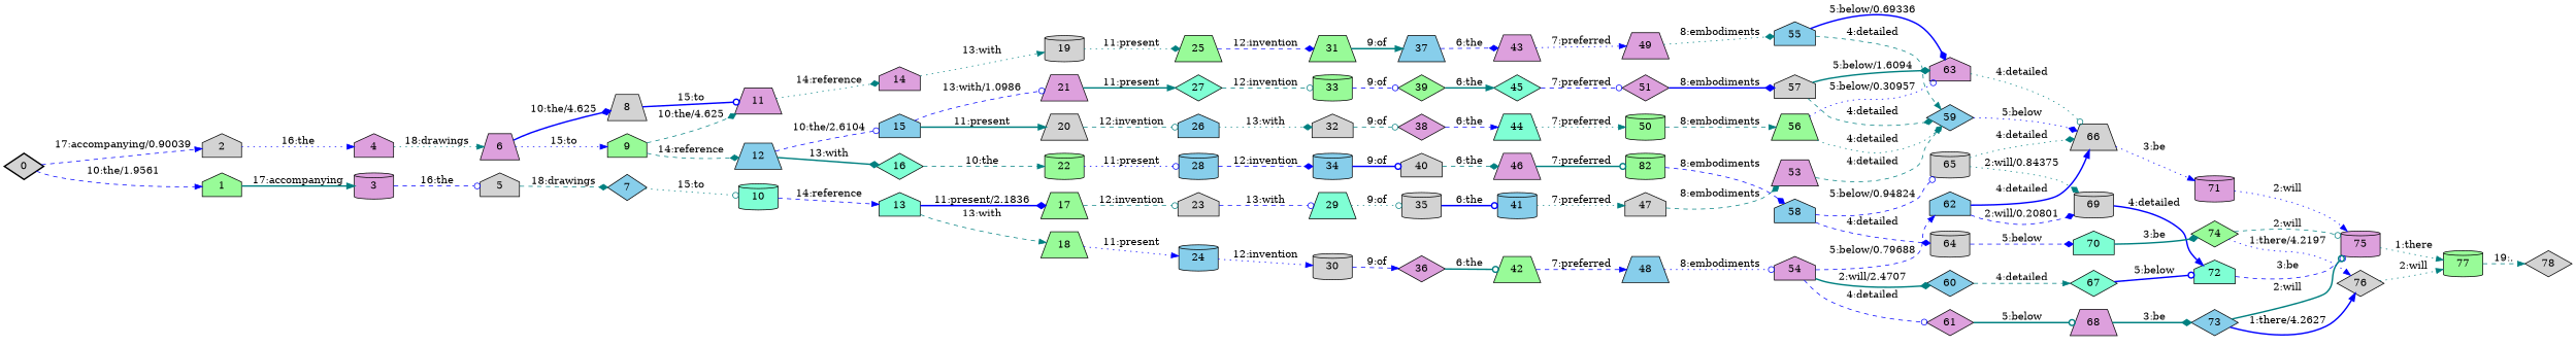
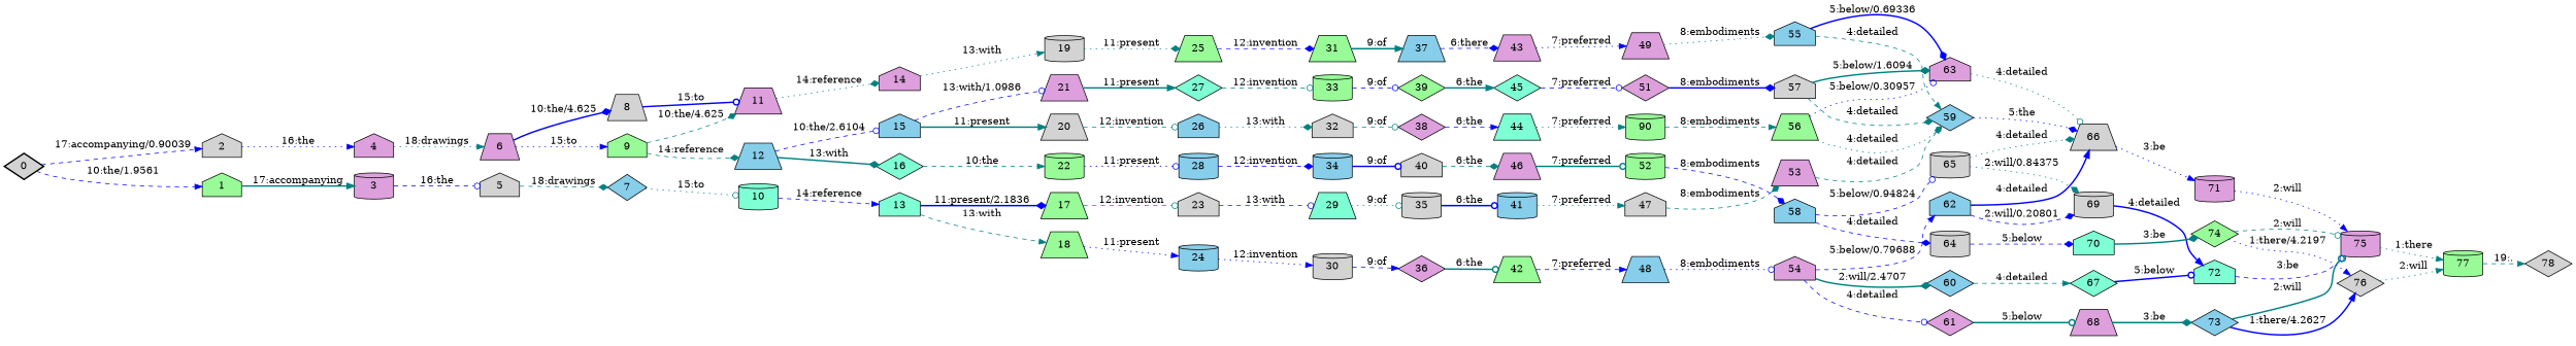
  digraph {
    nodesep=0.25
    rankdir=LR
    ranksep=0.4
    node [fillcolor=lightgrey fontsize=14 shape=trapezium style="solid,filled"]
    edge [arrowhead=normal color=teal fontsize=14 style=dashed]
    n1 [label=0 shape=diamond style="bold,filled"]
    n2 [fillcolor=palegreen label=1 shape=house]
    n3 [label=2 shape=house]
    n4 [fillcolor=plum label=3 shape=cylinder]
    n5 [fillcolor=plum label=4 shape=house]
    n6 [label=5 shape=house]
    n7 [fillcolor=plum label=6]
    n8 [fillcolor=skyblue label=7 shape=diamond]
    n9 [fillcolor=palegreen label=9 shape=house]
    n10 [label=8]
    n11 [fillcolor=aquamarine label=10 shape=cylinder]
    n12 [fillcolor=plum label=11]
    n13 [fillcolor=skyblue label=12]
    n14 [fillcolor=aquamarine label=13 shape=house]
    n15 [fillcolor=plum label=14 shape=house]
    n16 [fillcolor=aquamarine label=16 shape=diamond]
    n17 [fillcolor=skyblue label=15 shape=house]
    n18 [fillcolor=palegreen label=17]
    n19 [fillcolor=palegreen label=18]
    n20 [label=19 shape=cylinder]
    n21 [fillcolor=palegreen label=22 shape=cylinder]
    n22 [label=20]
    n23 [fillcolor=plum label=21]
    n24 [label=23 shape=house]
    n25 [fillcolor=skyblue label=24 shape=cylinder]
    n26 [fillcolor=palegreen label=25]
    n27 [fillcolor=skyblue label=28 shape=cylinder]
    n28 [fillcolor=skyblue label=26 shape=house]
    n29 [fillcolor=aquamarine label=27 shape=diamond]
    n30 [fillcolor=aquamarine label=29]
    n31 [label=30 shape=cylinder]
    n32 [fillcolor=palegreen label=31]
    n33 [label=32 shape=house]
    n34 [fillcolor=palegreen label=33 shape=cylinder]
    n35 [fillcolor=skyblue label=34 shape=cylinder]
    n36 [label=35 shape=cylinder]
    n37 [fillcolor=plum label=36 shape=diamond]
    n38 [fillcolor=skyblue label=37]
    n39 [fillcolor=plum label=38 shape=diamond]
    n40 [fillcolor=palegreen label=39 shape=diamond]
    n41 [label=40 shape=house]
    n42 [fillcolor=skyblue label=41 shape=cylinder]
    n43 [fillcolor=palegreen label=42]
    n44 [fillcolor=plum label=43]
    n45 [fillcolor=aquamarine label=44]
    n46 [fillcolor=aquamarine label=45 shape=diamond]
    n47 [fillcolor=plum label=46]
    n48 [label=47 shape=house]
    n49 [fillcolor=skyblue label=48]
    n50 [fillcolor=plum label=49]
-   n51 [fillcolor=palegreen label=50 shape=cylinder]
+   n51 [fillcolor=palegreen label=90 shape=cylinder]
    n52 [fillcolor=plum label=51 shape=diamond]
-   n53 [fillcolor=palegreen label=82 shape=cylinder]
+   n53 [fillcolor=palegreen label=52 shape=cylinder]
    n54 [fillcolor=plum label=53]
    n55 [fillcolor=plum label=54 shape=house]
    n56 [fillcolor=skyblue label=55 shape=house]
    n57 [fillcolor=palegreen label=56]
    n58 [label=57 shape=house]
    n59 [fillcolor=skyblue label=58 shape=house]
    n60 [fillcolor=skyblue label=59 shape=diamond]
    n61 [fillcolor=skyblue label=60 shape=diamond]
    n62 [fillcolor=plum label=61 shape=diamond]
    n63 [fillcolor=skyblue label=62 shape=house]
    n64 [fillcolor=plum label=63 shape=house]
    n65 [label=64 shape=cylinder]
    n66 [label=65 shape=cylinder]
    n67 [label=66]
    n68 [fillcolor=aquamarine label=67 shape=diamond]
    n69 [fillcolor=plum label=68]
    n70 [label=69 shape=cylinder]
    n71 [fillcolor=aquamarine label=70 shape=house]
    n72 [fillcolor=plum label=71 shape=cylinder]
    n73 [fillcolor=aquamarine label=72 shape=house]
    n74 [fillcolor=skyblue label=73 shape=diamond]
    n75 [fillcolor=palegreen label=74 shape=diamond]
    n76 [fillcolor=plum label=75 shape=cylinder]
    n77 [label=76 shape=diamond]
    n78 [fillcolor=palegreen label=77 shape=cylinder]
    n79 [label=78 shape=diamond]
    n1 -> n2 [color=blue label="10:the/1.9561"]
    n1 -> n3 [color=blue label="17:accompanying/0.90039"]
    n2 -> n4 [label="17:accompanying" style=bold]
    n3 -> n5 [color=blue label="16:the" style=dotted]
    n4 -> n6 [arrowhead=odot color=blue label="16:the"]
    n5 -> n7 [label="18:drawings" style=dotted]
    n6 -> n8 [arrowhead=diamond label="18:drawings"]
    n7 -> n9 [color=blue label="15:to" style=dotted]
    n7 -> n10 [arrowhead=diamond color=blue label="10:the/4.625" style=bold]
    n8 -> n11 [arrowhead=odot label="15:to" style=dotted]
    n9 -> n12 [arrowhead=diamond label="10:the/4.625"]
    n9 -> n13 [arrowhead=diamond label="14:reference"]
    n10 -> n12 [arrowhead=odot color=blue label="15:to" style=bold]
    n11 -> n14 [color=blue label="14:reference"]
    n12 -> n15 [arrowhead=diamond label="14:reference" style=dotted]
    n13 -> n16 [arrowhead=diamond label="13:with" style=bold]
    n13 -> n17 [arrowhead=odot color=blue label="10:the/2.6104"]
    n14 -> n18 [arrowhead=diamond color=blue label="11:present/2.1836" style=bold]
    n14 -> n19 [label="13:with"]
    n15 -> n20 [label="13:with" style=dotted]
    n16 -> n21 [label="10:the"]
    n17 -> n22 [label="11:present" style=bold]
    n17 -> n23 [arrowhead=odot color=blue label="13:with/1.0986"]
    n18 -> n24 [arrowhead=odot label="12:invention"]
    n19 -> n25 [color=blue label="11:present" style=dotted]
    n20 -> n26 [arrowhead=diamond label="11:present" style=dotted]
    n21 -> n27 [arrowhead=odot color=blue label="11:present" style=dotted]
    n22 -> n28 [arrowhead=odot label="12:invention"]
    n23 -> n29 [label="11:present" style=bold]
    n24 -> n30 [arrowhead=odot color=blue label="13:with"]
    n25 -> n31 [color=blue label="12:invention" style=dotted]
    n26 -> n32 [arrowhead=diamond color=blue label="12:invention"]
    n27 -> n35 [arrowhead=diamond color=blue label="12:invention"]
    n28 -> n33 [arrowhead=diamond label="13:with" style=dotted]
    n29 -> n34 [arrowhead=odot label="12:invention"]
    n30 -> n36 [arrowhead=odot label="9:of" style=dotted]
    n31 -> n37 [color=blue label="9:of"]
    n32 -> n38 [label="9:of" style=bold]
    n33 -> n39 [arrowhead=odot label="9:of"]
    n34 -> n40 [arrowhead=odot color=blue label="9:of"]
    n35 -> n41 [arrowhead=odot color=blue label="9:of" style=bold]
    n36 -> n42 [arrowhead=odot color=blue label="6:the" style=bold]
    n37 -> n43 [arrowhead=odot label="6:the" style=bold]
-   n38 -> n44 [arrowhead=diamond color=blue label="6:the"]
+   n38 -> n44 [arrowhead=diamond color=blue label="6:there"]
    n39 -> n45 [color=blue label="6:the"]
    n40 -> n46 [label="6:the" style=bold]
    n41 -> n47 [arrowhead=diamond label="6:the"]
    n42 -> n48 [label="7:preferred" style=dotted]
    n43 -> n49 [color=blue label="7:preferred"]
    n44 -> n50 [color=blue label="7:preferred" style=dotted]
    n45 -> n51 [label="7:preferred" style=dotted]
    n46 -> n52 [arrowhead=odot color=blue label="7:preferred"]
    n47 -> n53 [arrowhead=odot label="7:preferred" style=bold]
    n48 -> n54 [arrowhead=diamond label="8:embodiments"]
    n49 -> n55 [arrowhead=odot color=blue label="8:embodiments" style=dotted]
    n50 -> n56 [arrowhead=diamond label="8:embodiments" style=dotted]
    n51 -> n57 [label="8:embodiments"]
    n52 -> n58 [arrowhead=diamond color=blue label="8:embodiments" style=bold]
    n53 -> n59 [arrowhead=diamond color=blue label="8:embodiments"]
    n54 -> n60 [label="4:detailed"]
    n55 -> n61 [arrowhead=diamond label="2:will/2.4707" style=bold]
    n55 -> n62 [arrowhead=odot color=blue label="4:detailed"]
    n55 -> n63 [color=blue label="5:below/0.79688"]
    n56 -> n60 [label="4:detailed"]
    n56 -> n64 [arrowhead=diamond color=blue label="5:below/0.69336" style=bold]
    n57 -> n60 [arrowhead=diamond label="4:detailed" style=dotted]
    n57 -> n64 [arrowhead=odot color=blue label="5:below/0.30957" style=dotted]
    n58 -> n60 [arrowhead=diamond label="4:detailed"]
    n58 -> n64 [arrowhead=diamond label="5:below/1.6094" style=bold]
    n59 -> n65 [arrowhead=diamond color=blue label="4:detailed"]
    n59 -> n66 [arrowhead=odot color=blue label="5:below/0.94824"]
-   n60 -> n67 [arrowhead=diamond color=blue label="5:below" style=dotted]
+   n60 -> n67 [arrowhead=diamond color=blue label="5:the" style=dotted]
    n61 -> n68 [label="4:detailed"]
    n62 -> n69 [arrowhead=odot label="5:below" style=bold]
    n63 -> n67 [color=blue label="4:detailed" style=bold]
    n63 -> n70 [arrowhead=diamond color=blue label="2:will/0.20801"]
    n64 -> n67 [arrowhead=odot label="4:detailed" style=dotted]
    n65 -> n71 [arrowhead=diamond color=blue label="5:below"]
    n66 -> n67 [arrowhead=diamond label="4:detailed" style=dotted]
    n66 -> n70 [arrowhead=diamond label="2:will/0.84375" style=dotted]
    n67 -> n72 [color=blue label="3:be" style=dotted]
    n68 -> n73 [arrowhead=odot color=blue label="5:below" style=bold]
    n69 -> n74 [arrowhead=diamond label="3:be" style=bold]
    n70 -> n73 [color=blue label="4:detailed" style=bold]
    n71 -> n75 [arrowhead=diamond label="3:be" style=bold]
    n72 -> n76 [color=blue label="2:will" style=dotted]
    n73 -> n76 [arrowhead=odot color=blue label="3:be"]
    n74 -> n76 [arrowhead=odot label="2:will" style=bold]
    n74 -> n77 [color=blue label="1:there/4.2627" style=bold]
    n75 -> n76 [arrowhead=odot label="2:will"]
    n75 -> n77 [color=blue label="1:there/4.2197" style=dotted]
    n76 -> n78 [label="1:there" style=dotted]
    n77 -> n78 [label="2:will" style=dotted]
    n78 -> n79 [label="19:."]
  }
